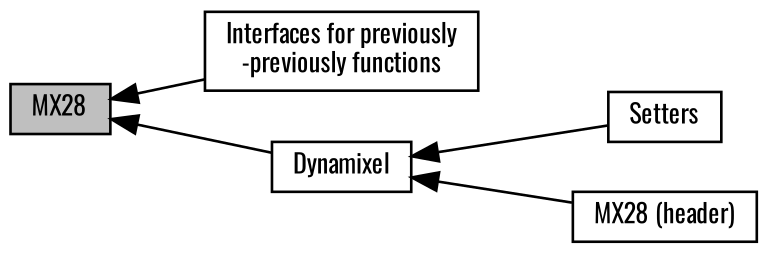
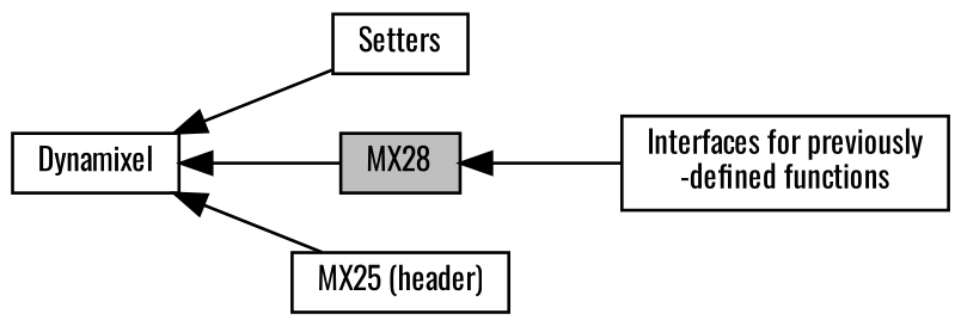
  digraph {
    fontname=Oswald
    rankdir=LR
    node [color=black fillcolor=white fontname=Oswald fontsize=10 shape=record style=filled]
    edge [dir=back fontname=Oswald fontsize=10 labelfontname=Helvetica labelfontsize=10 shape=plaintext style=solid]
-   n1 [height=0.2 label="Interfaces for previously\l-previously functions" width=0.4]
+   n1 [height=0.2 label="Interfaces for previously\l-defined functions" width=0.4]
    n2 [height=0.2 label=Setters width=0.4]
    n3 [fillcolor=grey75 fontcolor=black height=0.2 label=MX28 width=0.4]
-   n4 [height=0.2 label="MX28 (header)" width=0.4]
+   n4 [height=0.2 label="MX25 (header)" width=0.4]
    n5 [height=0.2 label=Dynamixel width=0.4]
    n3 -> n1
    n5 -> n2
-   n3 -> n5
+   n5 -> n3
    n5 -> n4
  }
